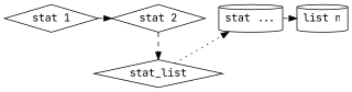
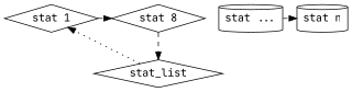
  digraph {
    fontname="JetBrains Mono"
    rankdir=TB
    node [fontname="JetBrains Mono" shape=diamond]
    edge [fontname="JetBrains Mono" style=dashed]
    n1 [label="stat 1"]
-   n2 [label="stat 2"]
+   n2 [label="stat 8"]
    n3 [label="stat ..." shape=cylinder]
-   n4 [label="list n" shape=cylinder]
+   n4 [label="stat n" shape=cylinder]
    stat_list
    subgraph sub_1 {
      rank=same
      n1
      n2
      n3
      n4
    }
    n1 -> n2
    n2 -> stat_list
    n3 -> n4
-   stat_list -> n3 [style=dotted]
+   stat_list -> n1 [style=dotted]
  }
